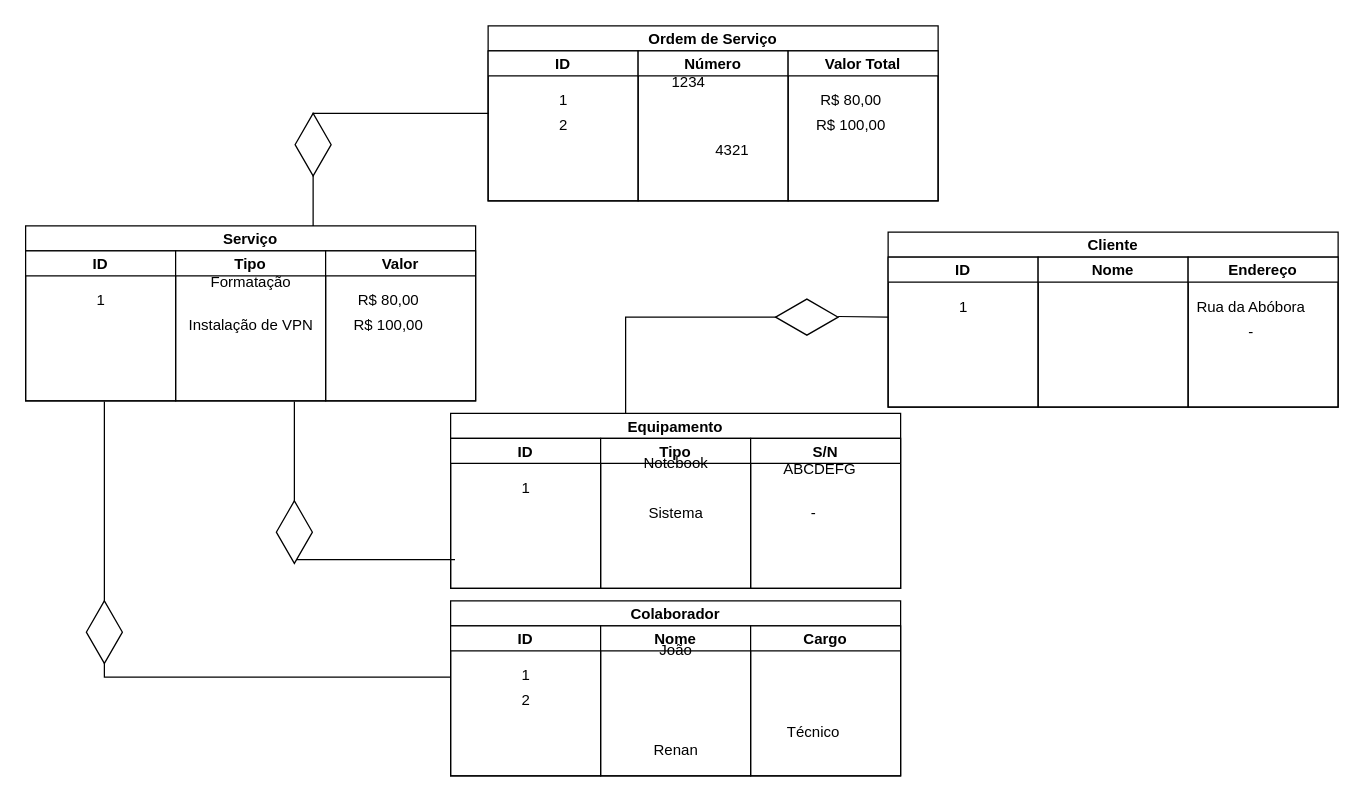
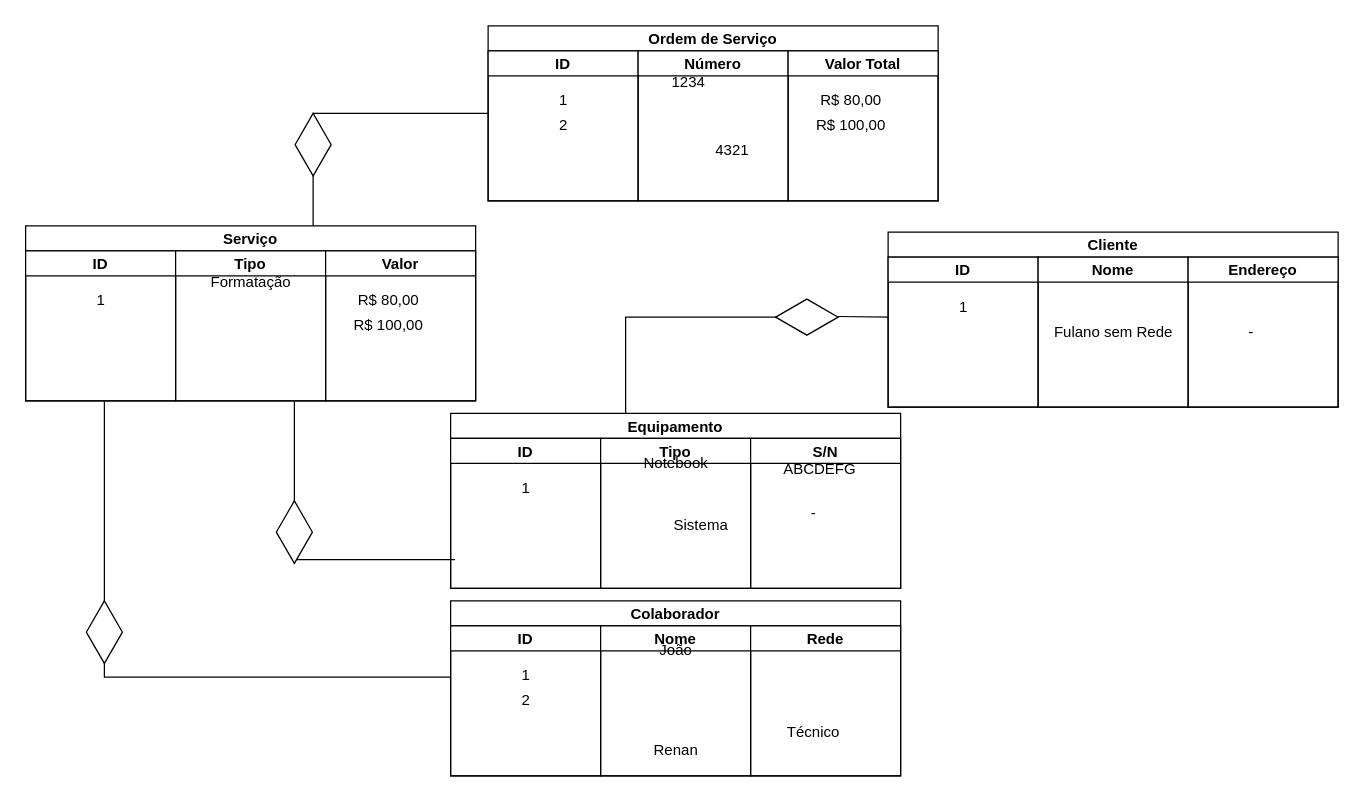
  <mxCell id="0" />
  <mxCell id="1" parent="0" />
  <mxCell id="2" value="" style="shape=partialRectangle;whiteSpace=wrap;html=1;bottom=0;right=0;fillColor=none;" parent="1" vertex="1"><mxGeometry x="250" y="90" width="140" height="90" as="geometry" /></mxCell>
  <mxCell id="3" value="" style="shape=partialRectangle;whiteSpace=wrap;html=1;bottom=0;right=0;fillColor=none;rotation=-90;" parent="1" vertex="1"><mxGeometry x="236" y="320" width="126" height="128" as="geometry" /></mxCell>
  <mxCell id="4" value="" style="html=1;whiteSpace=wrap;aspect=fixed;shape=isoRectangle;" parent="1" vertex="1"><mxGeometry x="620" y="238" width="50" height="30" as="geometry" /></mxCell>
  <mxCell id="5" value="" style="html=1;whiteSpace=wrap;aspect=fixed;shape=isoRectangle;direction=south;" parent="1" vertex="1"><mxGeometry x="220" y="400" width="30" height="50" as="geometry" /></mxCell>
  <mxCell id="6" value="" style="html=1;whiteSpace=wrap;aspect=fixed;shape=isoRectangle;direction=south;" parent="1" vertex="1"><mxGeometry x="235" y="90" width="30" height="50" as="geometry" /></mxCell>
  <mxCell id="7" value="Ordem de Serviço" style="swimlane;childLayout=stackLayout;resizeParent=1;resizeParentMax=0;startSize=20;" vertex="1" parent="1"><mxGeometry x="390" y="20" width="360" height="140" as="geometry" /></mxCell>
  <mxCell id="8" value="ID" style="swimlane;startSize=20;" vertex="1" parent="7"><mxGeometry y="20" width="120" height="120" as="geometry" /></mxCell>
  <mxCell id="9" value="1" style="text;html=1;align=center;verticalAlign=middle;resizable=0;points=[];autosize=1;strokeColor=none;fillColor=none;" vertex="1" parent="8"><mxGeometry x="50" y="30" width="20" height="20" as="geometry" /></mxCell>
  <mxCell id="10" value="Número" style="swimlane;startSize=20;" vertex="1" parent="7"><mxGeometry x="120" y="20" width="120" height="120" as="geometry" /></mxCell>
  <mxCell id="11" value="1234" style="text;html=1;align=center;verticalAlign=middle;resizable=0;points=[];autosize=1;strokeColor=none;fillColor=none;" vertex="1" parent="10"><mxGeometry x="20" y="15" width="40" height="20" as="geometry" /></mxCell>
  <mxCell id="12" value="4321" style="text;html=1;align=center;verticalAlign=middle;resizable=0;points=[];autosize=1;strokeColor=none;fillColor=none;" vertex="1" parent="10"><mxGeometry x="55" y="70" width="40" height="20" as="geometry" /></mxCell>
  <mxCell id="13" value="Valor Total" style="swimlane;startSize=20;" vertex="1" parent="7"><mxGeometry x="240" y="20" width="120" height="120" as="geometry" /></mxCell>
  <mxCell id="14" value="R$ 80,00" style="text;html=1;align=center;verticalAlign=middle;resizable=0;points=[];autosize=1;strokeColor=none;fillColor=none;" vertex="1" parent="13"><mxGeometry x="20" y="30" width="60" height="20" as="geometry" /></mxCell>
  <mxCell id="15" value="R$ 100,00" style="text;html=1;align=center;verticalAlign=middle;resizable=0;points=[];autosize=1;strokeColor=none;fillColor=none;" vertex="1" parent="13"><mxGeometry x="15" y="50" width="70" height="20" as="geometry" /></mxCell>
  <mxCell id="16" value="2" style="text;html=1;align=center;verticalAlign=middle;resizable=0;points=[];autosize=1;strokeColor=none;fillColor=none;" vertex="1" parent="1"><mxGeometry x="440" y="90" width="20" height="20" as="geometry" /></mxCell>
  <mxCell id="17" value="Serviço" style="swimlane;childLayout=stackLayout;resizeParent=1;resizeParentMax=0;startSize=20;" vertex="1" parent="1"><mxGeometry x="20" y="180" width="360" height="140" as="geometry" /></mxCell>
  <mxCell id="18" value="ID" style="swimlane;startSize=20;" vertex="1" parent="17"><mxGeometry y="20" width="120" height="120" as="geometry" /></mxCell>
  <mxCell id="19" value="1" style="text;html=1;align=center;verticalAlign=middle;resizable=0;points=[];autosize=1;strokeColor=none;fillColor=none;" vertex="1" parent="18"><mxGeometry x="50" y="30" width="20" height="20" as="geometry" /></mxCell>
  <mxCell id="20" value="Tipo" style="swimlane;startSize=20;" vertex="1" parent="17"><mxGeometry x="120" y="20" width="120" height="120" as="geometry" /></mxCell>
  <mxCell id="21" value="Formatação" style="text;html=1;align=center;verticalAlign=middle;resizable=0;points=[];autosize=1;strokeColor=none;fillColor=none;" vertex="1" parent="20"><mxGeometry x="20" y="15" width="80" height="20" as="geometry" /></mxCell>
- <mxCell id="22" value="Instalação de VPN" style="text;html=1;align=center;verticalAlign=middle;resizable=0;points=[];autosize=1;strokeColor=none;fillColor=none;" vertex="1" parent="20"><mxGeometry x="5" y="50" width="110" height="20" as="geometry" /></mxCell>
  <mxCell id="23" value="Valor" style="swimlane;startSize=20;" vertex="1" parent="17"><mxGeometry x="240" y="20" width="120" height="120" as="geometry" /></mxCell>
  <mxCell id="24" value="R$ 80,00" style="text;html=1;align=center;verticalAlign=middle;resizable=0;points=[];autosize=1;strokeColor=none;fillColor=none;" vertex="1" parent="23"><mxGeometry x="20" y="30" width="60" height="20" as="geometry" /></mxCell>
  <mxCell id="25" value="R$ 100,00" style="text;html=1;align=center;verticalAlign=middle;resizable=0;points=[];autosize=1;strokeColor=none;fillColor=none;" vertex="1" parent="23"><mxGeometry x="15" y="50" width="70" height="20" as="geometry" /></mxCell>
  <mxCell id="26" value="Equipamento" style="swimlane;childLayout=stackLayout;resizeParent=1;resizeParentMax=0;startSize=20;" vertex="1" parent="1"><mxGeometry x="360" y="330" width="360" height="140" as="geometry" /></mxCell>
  <mxCell id="27" value="ID" style="swimlane;startSize=20;" vertex="1" parent="26"><mxGeometry y="20" width="120" height="120" as="geometry" /></mxCell>
  <mxCell id="28" value="1" style="text;html=1;align=center;verticalAlign=middle;resizable=0;points=[];autosize=1;strokeColor=none;fillColor=none;" vertex="1" parent="27"><mxGeometry x="50" y="30" width="20" height="20" as="geometry" /></mxCell>
  <mxCell id="29" value="Tipo" style="swimlane;startSize=20;" vertex="1" parent="26"><mxGeometry x="120" y="20" width="120" height="120" as="geometry" /></mxCell>
  <mxCell id="30" value="Notebook" style="text;html=1;align=center;verticalAlign=middle;resizable=0;points=[];autosize=1;strokeColor=none;fillColor=none;" vertex="1" parent="29"><mxGeometry x="25" y="10" width="70" height="20" as="geometry" /></mxCell>
- <mxCell id="31" value="Sistema" style="text;html=1;align=center;verticalAlign=middle;resizable=0;points=[];autosize=1;strokeColor=none;fillColor=none;" vertex="1" parent="29"><mxGeometry x="30" y="50" width="60" height="20" as="geometry" /></mxCell>
+ <mxCell id="31" value="Sistema" style="text;html=1;align=center;verticalAlign=middle;resizable=0;points=[];autosize=1;strokeColor=none;fillColor=none;" vertex="1" parent="29"><mxGeometry x="50" y="60" width="60" height="20" as="geometry" /></mxCell>
  <mxCell id="32" value="S/N" style="swimlane;startSize=20;" vertex="1" parent="26"><mxGeometry x="240" y="20" width="120" height="120" as="geometry" /></mxCell>
  <mxCell id="33" value="ABCDEFG" style="text;html=1;align=center;verticalAlign=middle;resizable=0;points=[];autosize=1;strokeColor=none;fillColor=none;" vertex="1" parent="32"><mxGeometry x="20" y="15" width="70" height="20" as="geometry" /></mxCell>
  <mxCell id="34" value="-" style="text;html=1;align=center;verticalAlign=middle;resizable=0;points=[];autosize=1;strokeColor=none;fillColor=none;" vertex="1" parent="32"><mxGeometry x="40" y="50" width="20" height="20" as="geometry" /></mxCell>
  <mxCell id="35" value="Cliente" style="swimlane;childLayout=stackLayout;resizeParent=1;resizeParentMax=0;startSize=20;" vertex="1" parent="1"><mxGeometry x="710" y="185" width="360" height="140" as="geometry" /></mxCell>
  <mxCell id="36" value="ID" style="swimlane;startSize=20;" vertex="1" parent="35"><mxGeometry y="20" width="120" height="120" as="geometry" /></mxCell>
  <mxCell id="37" value="1" style="text;html=1;align=center;verticalAlign=middle;resizable=0;points=[];autosize=1;strokeColor=none;fillColor=none;" vertex="1" parent="36"><mxGeometry x="50" y="30" width="20" height="20" as="geometry" /></mxCell>
  <mxCell id="38" value="Nome" style="swimlane;startSize=20;" vertex="1" parent="35"><mxGeometry x="120" y="20" width="120" height="120" as="geometry" /></mxCell>
+ <mxCell id="39" value="Fulano sem Rede" style="text;html=1;align=center;verticalAlign=middle;resizable=0;points=[];autosize=1;strokeColor=none;fillColor=none;" vertex="1" parent="38"><mxGeometry x="5" y="50" width="110" height="20" as="geometry" /></mxCell>
  <mxCell id="40" value="Endereço" style="swimlane;startSize=20;" vertex="1" parent="35"><mxGeometry x="240" y="20" width="120" height="120" as="geometry" /></mxCell>
- <mxCell id="41" value="Rua da Abóbora" style="text;html=1;align=center;verticalAlign=middle;resizable=0;points=[];autosize=1;strokeColor=none;fillColor=none;" vertex="1" parent="40"><mxGeometry y="30" width="100" height="20" as="geometry" /></mxCell>
  <mxCell id="42" value="-" style="text;html=1;align=center;verticalAlign=middle;resizable=0;points=[];autosize=1;strokeColor=none;fillColor=none;" vertex="1" parent="40"><mxGeometry x="40" y="50" width="20" height="20" as="geometry" /></mxCell>
  <mxCell id="43" value="" style="shape=partialRectangle;whiteSpace=wrap;html=1;bottom=0;right=0;fillColor=none;" vertex="1" parent="1"><mxGeometry x="500" y="253" width="120" height="77" as="geometry" /></mxCell>
  <mxCell id="44" value="" style="endArrow=none;html=1;rounded=0;" edge="1" parent="1"><mxGeometry width="50" height="50" relative="1" as="geometry"><mxPoint x="670" y="252.5" as="sourcePoint" /><mxPoint x="710" y="253" as="targetPoint" /></mxGeometry></mxCell>
  <mxCell id="45" value="Colaborador" style="swimlane;childLayout=stackLayout;resizeParent=1;resizeParentMax=0;startSize=20;" vertex="1" parent="1"><mxGeometry x="360" y="480" width="360" height="140" as="geometry" /></mxCell>
  <mxCell id="46" value="ID" style="swimlane;startSize=20;" vertex="1" parent="45"><mxGeometry y="20" width="120" height="120" as="geometry" /></mxCell>
  <mxCell id="47" value="1" style="text;html=1;align=center;verticalAlign=middle;resizable=0;points=[];autosize=1;strokeColor=none;fillColor=none;" vertex="1" parent="46"><mxGeometry x="50" y="30" width="20" height="20" as="geometry" /></mxCell>
  <mxCell id="48" value="2&lt;br&gt;" style="text;html=1;align=center;verticalAlign=middle;resizable=0;points=[];autosize=1;strokeColor=none;fillColor=none;" vertex="1" parent="46"><mxGeometry x="50" y="50" width="20" height="20" as="geometry" /></mxCell>
  <mxCell id="49" value="Nome" style="swimlane;startSize=20;" vertex="1" parent="45"><mxGeometry x="120" y="20" width="120" height="120" as="geometry" /></mxCell>
  <mxCell id="50" value="João" style="text;html=1;align=center;verticalAlign=middle;resizable=0;points=[];autosize=1;strokeColor=none;fillColor=none;" vertex="1" parent="49"><mxGeometry x="40" y="10" width="40" height="20" as="geometry" /></mxCell>
  <mxCell id="51" value="Renan" style="text;html=1;align=center;verticalAlign=middle;resizable=0;points=[];autosize=1;strokeColor=none;fillColor=none;" vertex="1" parent="49"><mxGeometry x="35" y="90" width="50" height="20" as="geometry" /></mxCell>
- <mxCell id="52" value="Cargo" style="swimlane;startSize=20;" vertex="1" parent="45"><mxGeometry x="240" y="20" width="120" height="120" as="geometry" /></mxCell>
+ <mxCell id="52" value="Rede" style="swimlane;startSize=20;" vertex="1" parent="45"><mxGeometry x="240" y="20" width="120" height="120" as="geometry" /></mxCell>
  <mxCell id="53" value="Técnico" style="text;html=1;align=center;verticalAlign=middle;resizable=0;points=[];autosize=1;strokeColor=none;fillColor=none;" vertex="1" parent="52"><mxGeometry x="20" y="75" width="60" height="20" as="geometry" /></mxCell>
  <mxCell id="54" value="" style="shape=partialRectangle;whiteSpace=wrap;html=1;bottom=0;right=0;fillColor=none;rotation=-90;" vertex="1" parent="1"><mxGeometry x="111" y="293" width="220" height="276" as="geometry" /></mxCell>
  <mxCell id="55" value="" style="html=1;whiteSpace=wrap;aspect=fixed;shape=isoRectangle;direction=south;" vertex="1" parent="1"><mxGeometry x="68" y="480" width="30" height="50" as="geometry" /></mxCell>
